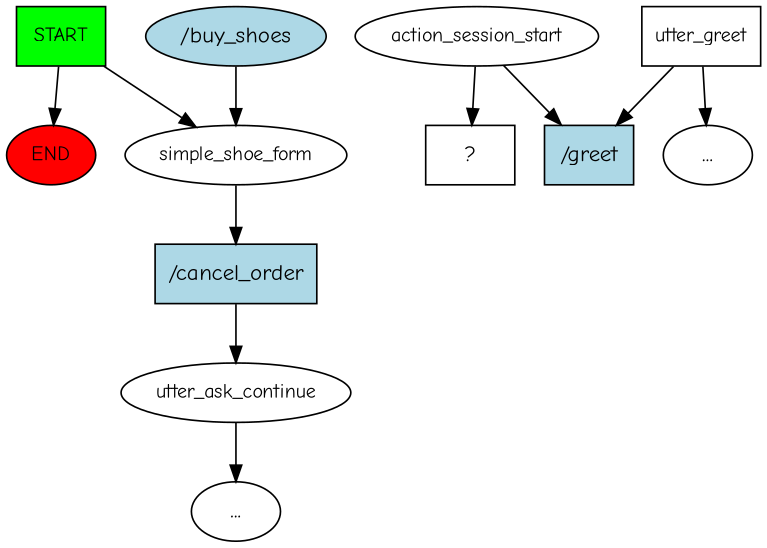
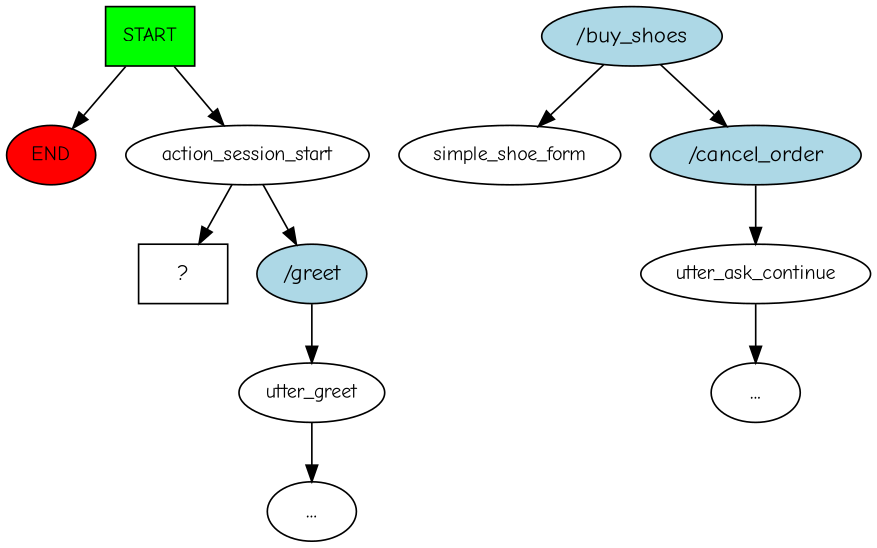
  digraph {
    fontname="Comic Neue"
    node [fontname="Comic Neue"]
    edge [fontname="Comic Neue"]
    n1 [fillcolor=green fontsize=12 label=START shape=box style=filled]
    n2 [fillcolor=red fontsize=12 label=END style=filled]
    n3 [fontsize=12 label=action_session_start]
    n4 [label="  ?  " shape=rect]
-   n5 [fillcolor=lightblue label="/greet" shape=rect style=filled]
-   n6 [fontsize=12 label=utter_greet shape=box]
+   n5 [fillcolor=lightblue label="/greet" shape=ellipse style=filled]
+   n6 [fontsize=12 label=utter_greet]
    n7 [fillcolor=lightblue label="/buy_shoes" shape=ellipse style=filled]
    n8 [fontsize=12 label=simple_shoe_form]
    n9 [label="..."]
-   n10 [fillcolor=lightblue label="/cancel_order" shape=rect style=filled]
+   n10 [fillcolor=lightblue label="/cancel_order" shape=ellipse style=filled]
    n11 [fontsize=12 label=utter_ask_continue]
    n12 [label="..."]
    n1 -> n2
-   n1 -> n8
+   n1 -> n3
    n3 -> n4
    n3 -> n5
-   n6 -> n5
+   n5 -> n6
    n6 -> n9
    n7 -> n8
-   n8 -> n10
+   n7 -> n10
    n10 -> n11
    n11 -> n12
  }
